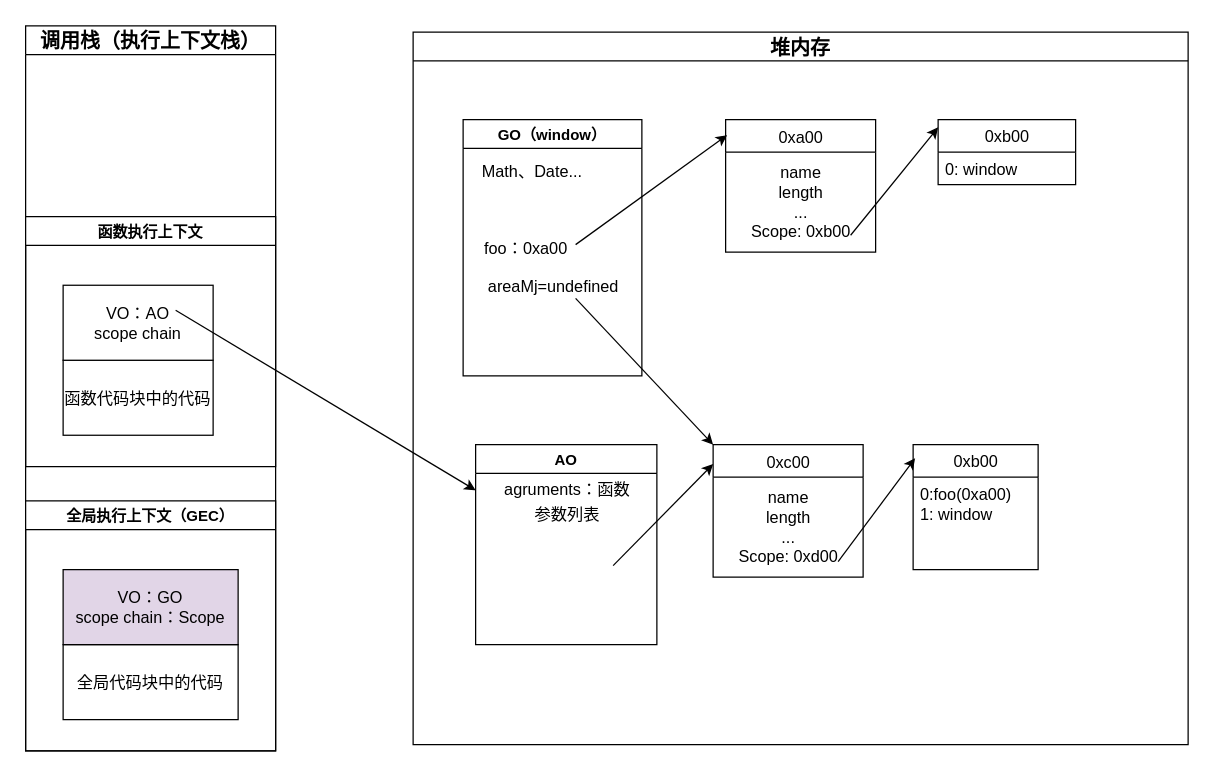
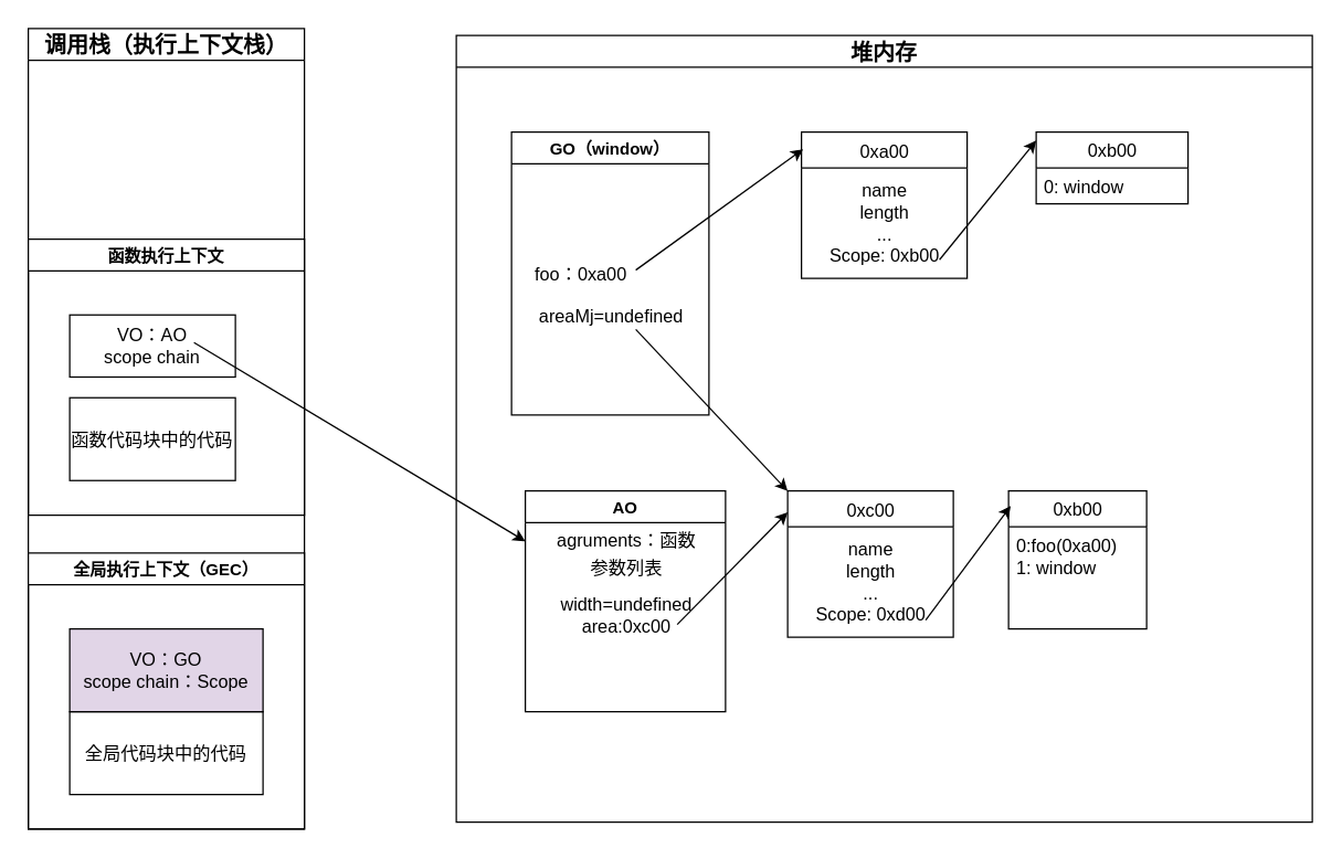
  <mxCell id="0" />
  <mxCell id="1" parent="0" />
  <mxCell id="2" value="调用栈（执行上下文栈）" style="swimlane;fontSize=16;" parent="1" vertex="1"><mxGeometry x="20" y="20" width="200" height="580" as="geometry" /></mxCell>
  <mxCell id="3" value="全局执行上下文（GEC）" style="swimlane;" parent="2" vertex="1"><mxGeometry y="380" width="200" height="200" as="geometry" /></mxCell>
  <mxCell id="4" value="全局代码块中的代码" style="whiteSpace=wrap;html=1;fontSize=13;" parent="3" vertex="1"><mxGeometry x="30" y="115" width="140" height="60" as="geometry" /></mxCell>
  <mxCell id="5" value="VO：GO&lt;br&gt;scope chain：Scope" style="whiteSpace=wrap;html=1;fontSize=13;fillColor=#e1d5e7;" parent="3" vertex="1"><mxGeometry x="30" y="55" width="140" height="60" as="geometry" /></mxCell>
  <mxCell id="6" value="函数执行上下文" style="swimlane;" parent="2" vertex="1"><mxGeometry y="152.5" width="200" height="200" as="geometry" /></mxCell>
  <mxCell id="7" value="函数代码块中的代码" style="whiteSpace=wrap;html=1;fontSize=13;" parent="6" vertex="1"><mxGeometry x="30" y="115" width="120" height="60" as="geometry" /></mxCell>
- <mxCell id="8" value="VO：AO&lt;br&gt;scope chain" style="whiteSpace=wrap;html=1;fontSize=13;" parent="6" vertex="1"><mxGeometry x="30" y="55" width="120" height="60" as="geometry" /></mxCell>
+ <mxCell id="8" value="VO：AO&lt;br&gt;scope chain" style="whiteSpace=wrap;html=1;fontSize=13;" parent="6" vertex="1"><mxGeometry x="30" y="55" width="120" height="45" as="geometry" /></mxCell>
  <mxCell id="9" value="" style="endArrow=classic;html=1;" parent="6" target="16" edge="1"><mxGeometry width="50" height="50" relative="1" as="geometry"><mxPoint x="120" y="75" as="sourcePoint" /><mxPoint x="250" y="12.5" as="targetPoint" /></mxGeometry></mxCell>
  <mxCell id="10" value="堆内存" style="swimlane;fontSize=16;" parent="1" vertex="1"><mxGeometry x="330" y="25" width="620" height="570" as="geometry" /></mxCell>
  <mxCell id="11" value="GO（window）" style="swimlane;" parent="10" vertex="1"><mxGeometry x="40" y="70" width="143" height="205" as="geometry"><mxRectangle x="47" y="45" width="130" height="30" as="alternateBounds" /></mxGeometry></mxCell>
- <mxCell id="12" value="&lt;font style=&quot;font-size: 13px;&quot;&gt;Math、Date...&lt;/font&gt;" style="text;html=1;align=center;verticalAlign=middle;resizable=0;points=[];autosize=1;strokeColor=none;fillColor=none;fontSize=16;" parent="11" vertex="1"><mxGeometry x="5" y="25" width="100" height="30" as="geometry" /></mxCell>
  <mxCell id="13" value="&lt;font style=&quot;font-size: 13px;&quot;&gt;foo：0xa00&lt;/font&gt;" style="text;html=1;align=center;verticalAlign=middle;resizable=0;points=[];autosize=1;strokeColor=none;fillColor=none;fontSize=13;" parent="11" vertex="1"><mxGeometry x="5" y="87.5" width="90" height="30" as="geometry" /></mxCell>
  <mxCell id="14" value="areaMj=undefined" style="text;html=1;align=center;verticalAlign=middle;resizable=0;points=[];autosize=1;strokeColor=none;fillColor=none;fontSize=13;" vertex="1" parent="11"><mxGeometry x="6.5" y="117.5" width="130" height="30" as="geometry" /></mxCell>
  <mxCell id="15" value="" style="endArrow=classic;html=1;entryX=0.01;entryY=0.117;entryDx=0;entryDy=0;entryPerimeter=0;" parent="10" target="19" edge="1"><mxGeometry width="50" height="50" relative="1" as="geometry"><mxPoint x="130" y="170" as="sourcePoint" /><mxPoint x="250" y="107.5" as="targetPoint" /></mxGeometry></mxCell>
  <mxCell id="16" value="AO" style="swimlane;" parent="10" vertex="1"><mxGeometry x="50" y="330" width="145" height="160" as="geometry"><mxRectangle x="47" y="45" width="130" height="30" as="alternateBounds" /></mxGeometry></mxCell>
  <mxCell id="17" value="&lt;span style=&quot;font-size: 13px;&quot;&gt;agruments：函数&lt;br&gt;参数列表&lt;/span&gt;" style="text;html=1;align=center;verticalAlign=middle;resizable=0;points=[];autosize=1;strokeColor=none;fillColor=none;fontSize=16;" parent="16" vertex="1"><mxGeometry x="12.5" y="20" width="120" height="50" as="geometry" /></mxCell>
+ <mxCell id="18" value="width=undefined&lt;br&gt;area:0xc00" style="text;html=1;align=center;verticalAlign=middle;resizable=0;points=[];autosize=1;strokeColor=none;fillColor=none;fontSize=13;" parent="16" vertex="1"><mxGeometry x="12.5" y="70" width="120" height="40" as="geometry" /></mxCell>
  <mxCell id="19" value="&lt;font style=&quot;font-size: 13px;&quot;&gt;0xa00&lt;/font&gt;" style="swimlane;fontStyle=0;childLayout=stackLayout;horizontal=1;startSize=26;fillColor=none;horizontalStack=0;resizeParent=1;resizeParentMax=0;resizeLast=0;collapsible=1;marginBottom=0;html=1;fontSize=16;" vertex="1" parent="10"><mxGeometry x="250" y="70" width="120" height="106" as="geometry" /></mxCell>
  <mxCell id="20" value="name&lt;br&gt;length&lt;br&gt;...&lt;br&gt;Scope: 0xb00" style="text;html=1;align=center;verticalAlign=middle;resizable=0;points=[];autosize=1;strokeColor=none;fillColor=none;fontSize=13;" vertex="1" parent="19"><mxGeometry y="26" width="120" height="80" as="geometry" /></mxCell>
  <mxCell id="21" value="0xb00" style="swimlane;fontStyle=0;childLayout=stackLayout;horizontal=1;startSize=26;fillColor=none;horizontalStack=0;resizeParent=1;resizeParentMax=0;resizeLast=0;collapsible=1;marginBottom=0;html=1;fontSize=13;" vertex="1" parent="10"><mxGeometry x="420" y="70" width="110" height="52" as="geometry" /></mxCell>
  <mxCell id="22" value="0: window" style="text;strokeColor=none;fillColor=none;align=left;verticalAlign=top;spacingLeft=4;spacingRight=4;overflow=hidden;rotatable=0;points=[[0,0.5],[1,0.5]];portConstraint=eastwest;whiteSpace=wrap;html=1;fontSize=13;" vertex="1" parent="21"><mxGeometry y="26" width="110" height="26" as="geometry" /></mxCell>
  <mxCell id="23" value="" style="endArrow=classic;html=1;entryX=0;entryY=0.119;entryDx=0;entryDy=0;entryPerimeter=0;" edge="1" parent="10" target="21"><mxGeometry width="50" height="50" relative="1" as="geometry"><mxPoint x="350" y="162.5" as="sourcePoint" /><mxPoint x="470" y="100" as="targetPoint" /></mxGeometry></mxCell>
  <mxCell id="24" value="&lt;font style=&quot;font-size: 13px;&quot;&gt;0xc00&lt;/font&gt;" style="swimlane;fontStyle=0;childLayout=stackLayout;horizontal=1;startSize=26;fillColor=none;horizontalStack=0;resizeParent=1;resizeParentMax=0;resizeLast=0;collapsible=1;marginBottom=0;html=1;fontSize=16;" vertex="1" parent="10"><mxGeometry x="240" y="330" width="120" height="106" as="geometry" /></mxCell>
  <mxCell id="25" value="" style="endArrow=classic;html=1;entryX=0;entryY=0.147;entryDx=0;entryDy=0;entryPerimeter=0;" edge="1" parent="24" target="24"><mxGeometry width="50" height="50" relative="1" as="geometry"><mxPoint x="-80" y="96.8" as="sourcePoint" /><mxPoint x="41.2" y="9.202" as="targetPoint" /></mxGeometry></mxCell>
  <mxCell id="26" value="name&lt;br&gt;length&lt;br&gt;...&lt;br&gt;Scope: 0xd00" style="text;html=1;align=center;verticalAlign=middle;resizable=0;points=[];autosize=1;strokeColor=none;fillColor=none;fontSize=13;" vertex="1" parent="24"><mxGeometry y="26" width="120" height="80" as="geometry" /></mxCell>
  <mxCell id="27" value="0xb00" style="swimlane;fontStyle=0;childLayout=stackLayout;horizontal=1;startSize=26;fillColor=none;horizontalStack=0;resizeParent=1;resizeParentMax=0;resizeLast=0;collapsible=1;marginBottom=0;html=1;fontSize=13;" vertex="1" parent="10"><mxGeometry x="400" y="330" width="100" height="100" as="geometry" /></mxCell>
  <mxCell id="28" value="0:foo(0xa00)&lt;br&gt;1: window" style="text;strokeColor=none;fillColor=none;align=left;verticalAlign=top;spacingLeft=4;spacingRight=4;overflow=hidden;rotatable=0;points=[[0,0.5],[1,0.5]];portConstraint=eastwest;whiteSpace=wrap;html=1;fontSize=13;" vertex="1" parent="27"><mxGeometry y="26" width="100" height="74" as="geometry" /></mxCell>
  <mxCell id="29" value="" style="endArrow=classic;html=1;entryX=0.016;entryY=0.108;entryDx=0;entryDy=0;entryPerimeter=0;" edge="1" parent="10" target="27"><mxGeometry width="50" height="50" relative="1" as="geometry"><mxPoint x="340" y="423.61" as="sourcePoint" /><mxPoint x="420" y="342.392" as="targetPoint" /></mxGeometry></mxCell>
  <mxCell id="30" value="" style="endArrow=classic;html=1;entryX=0;entryY=0;entryDx=0;entryDy=0;" edge="1" parent="10" target="24"><mxGeometry width="50" height="50" relative="1" as="geometry"><mxPoint x="130" y="213" as="sourcePoint" /><mxPoint x="370" y="357" as="targetPoint" /></mxGeometry></mxCell>
